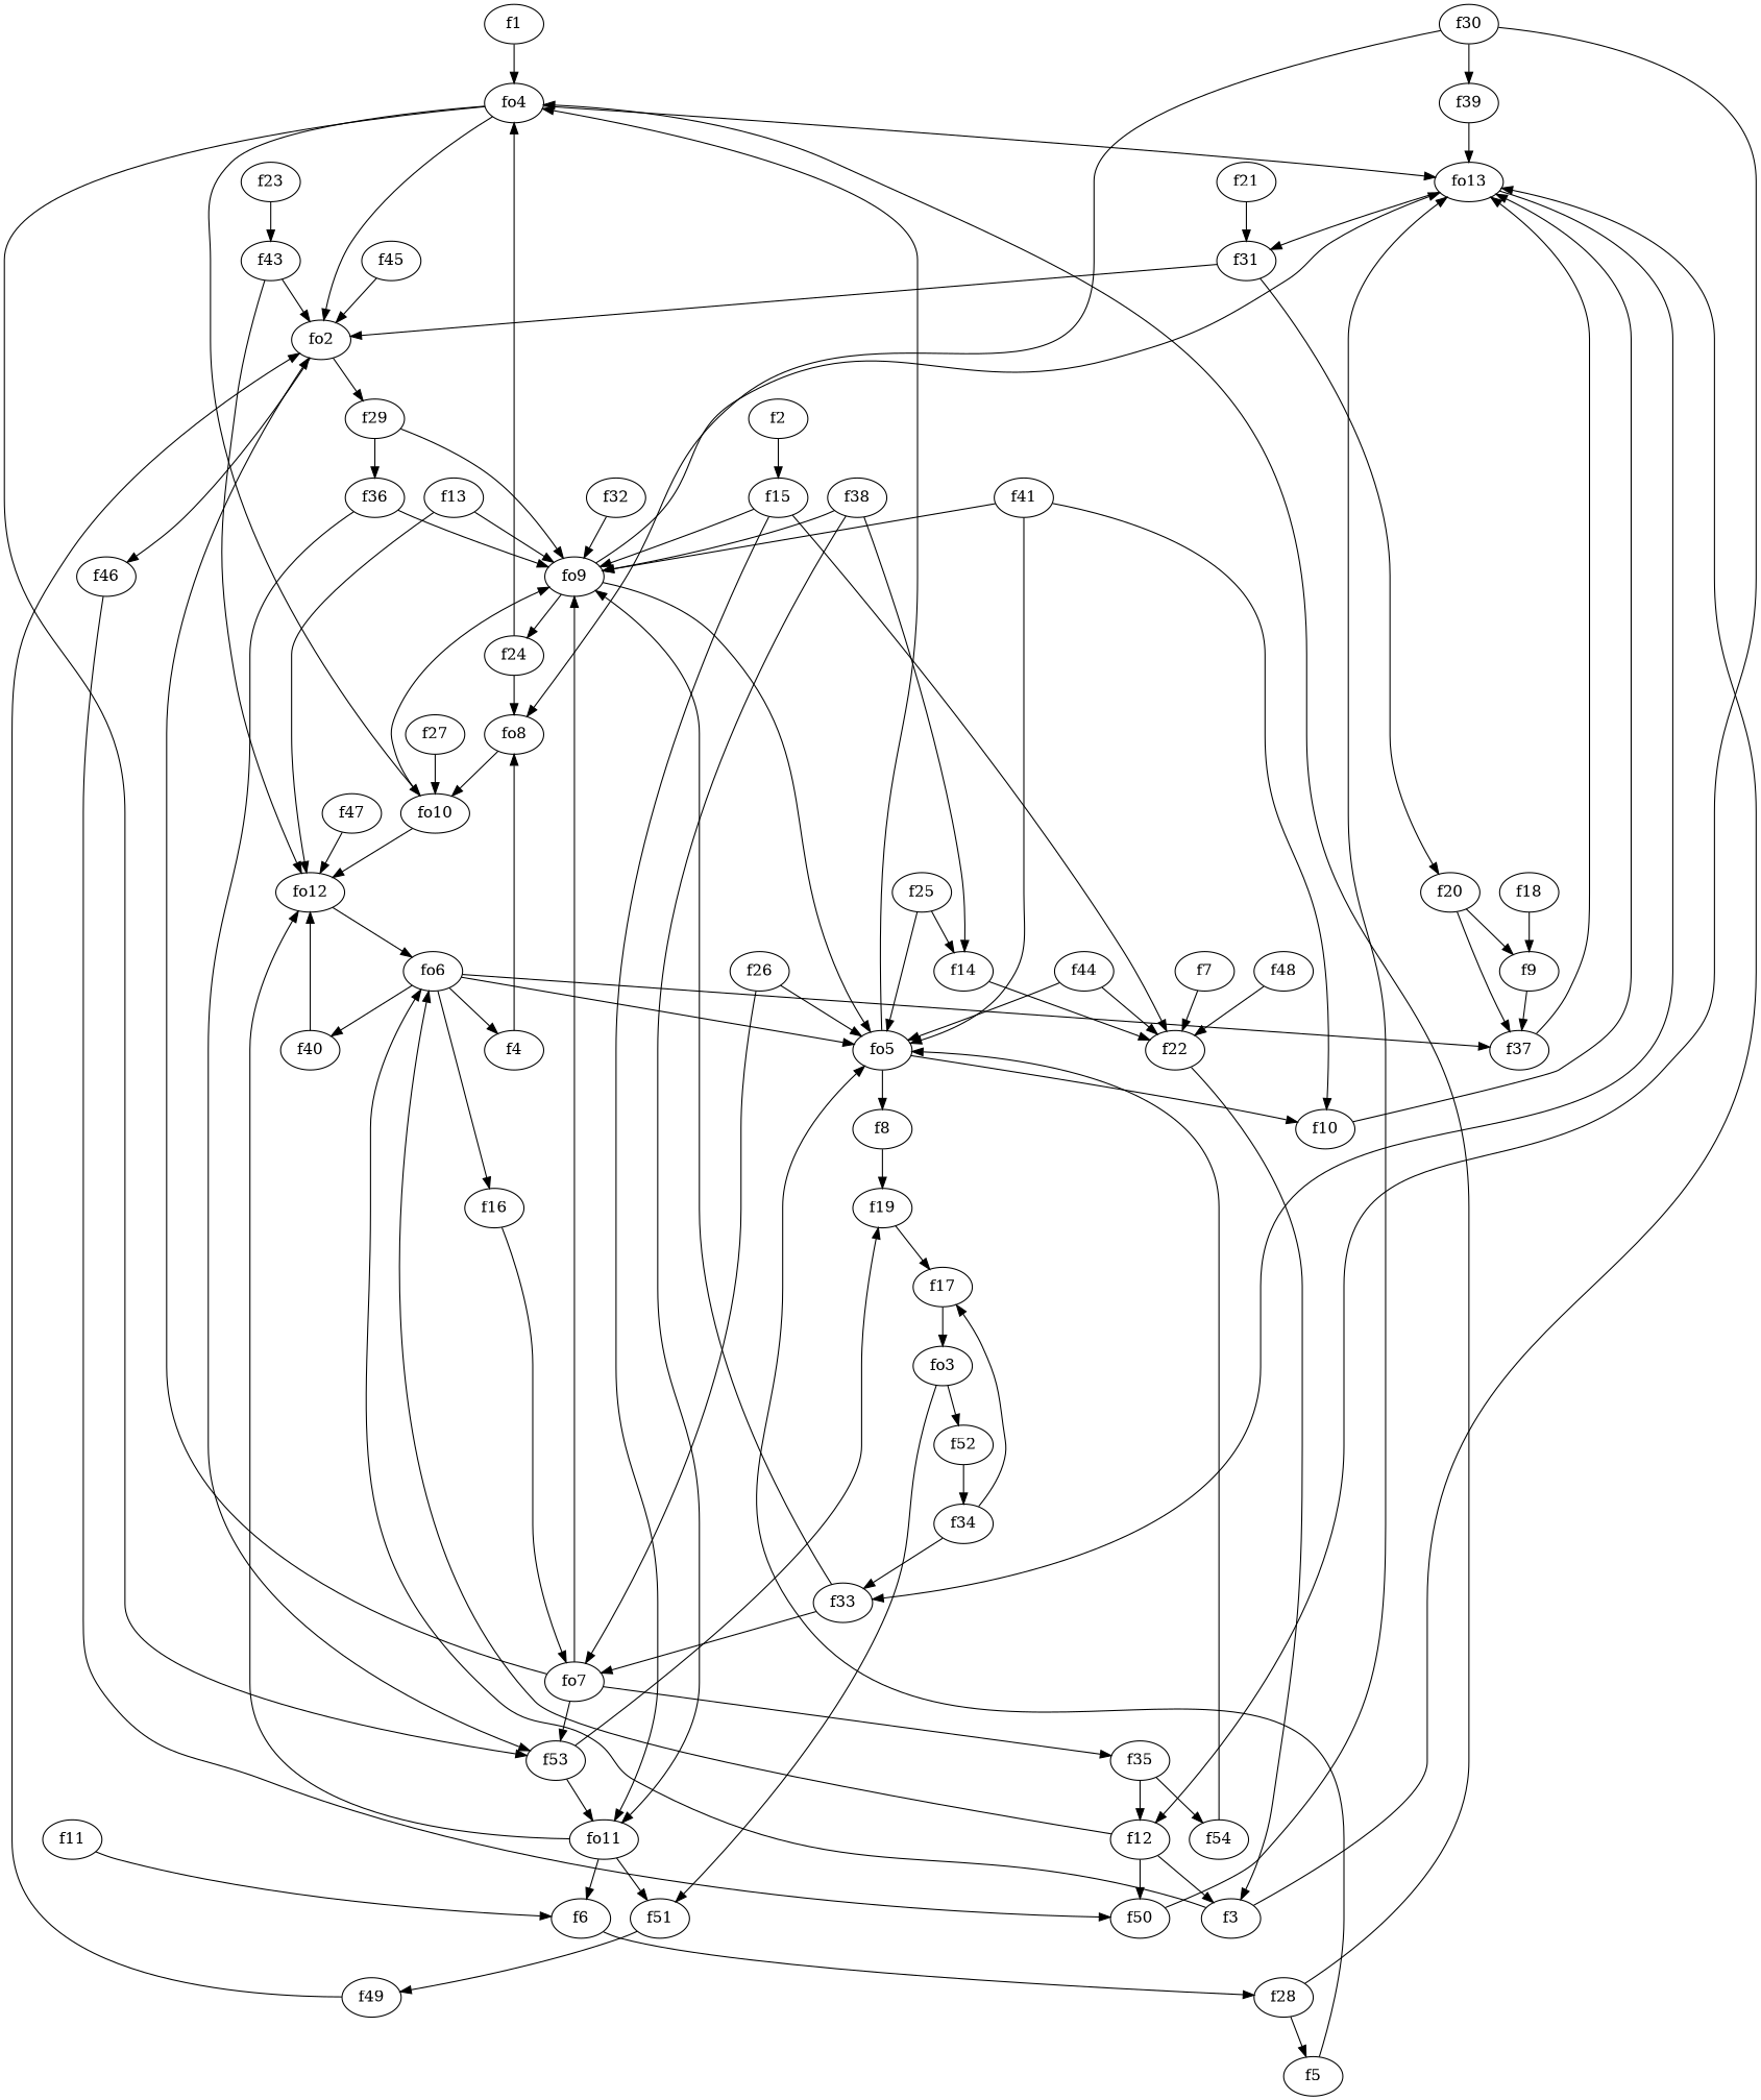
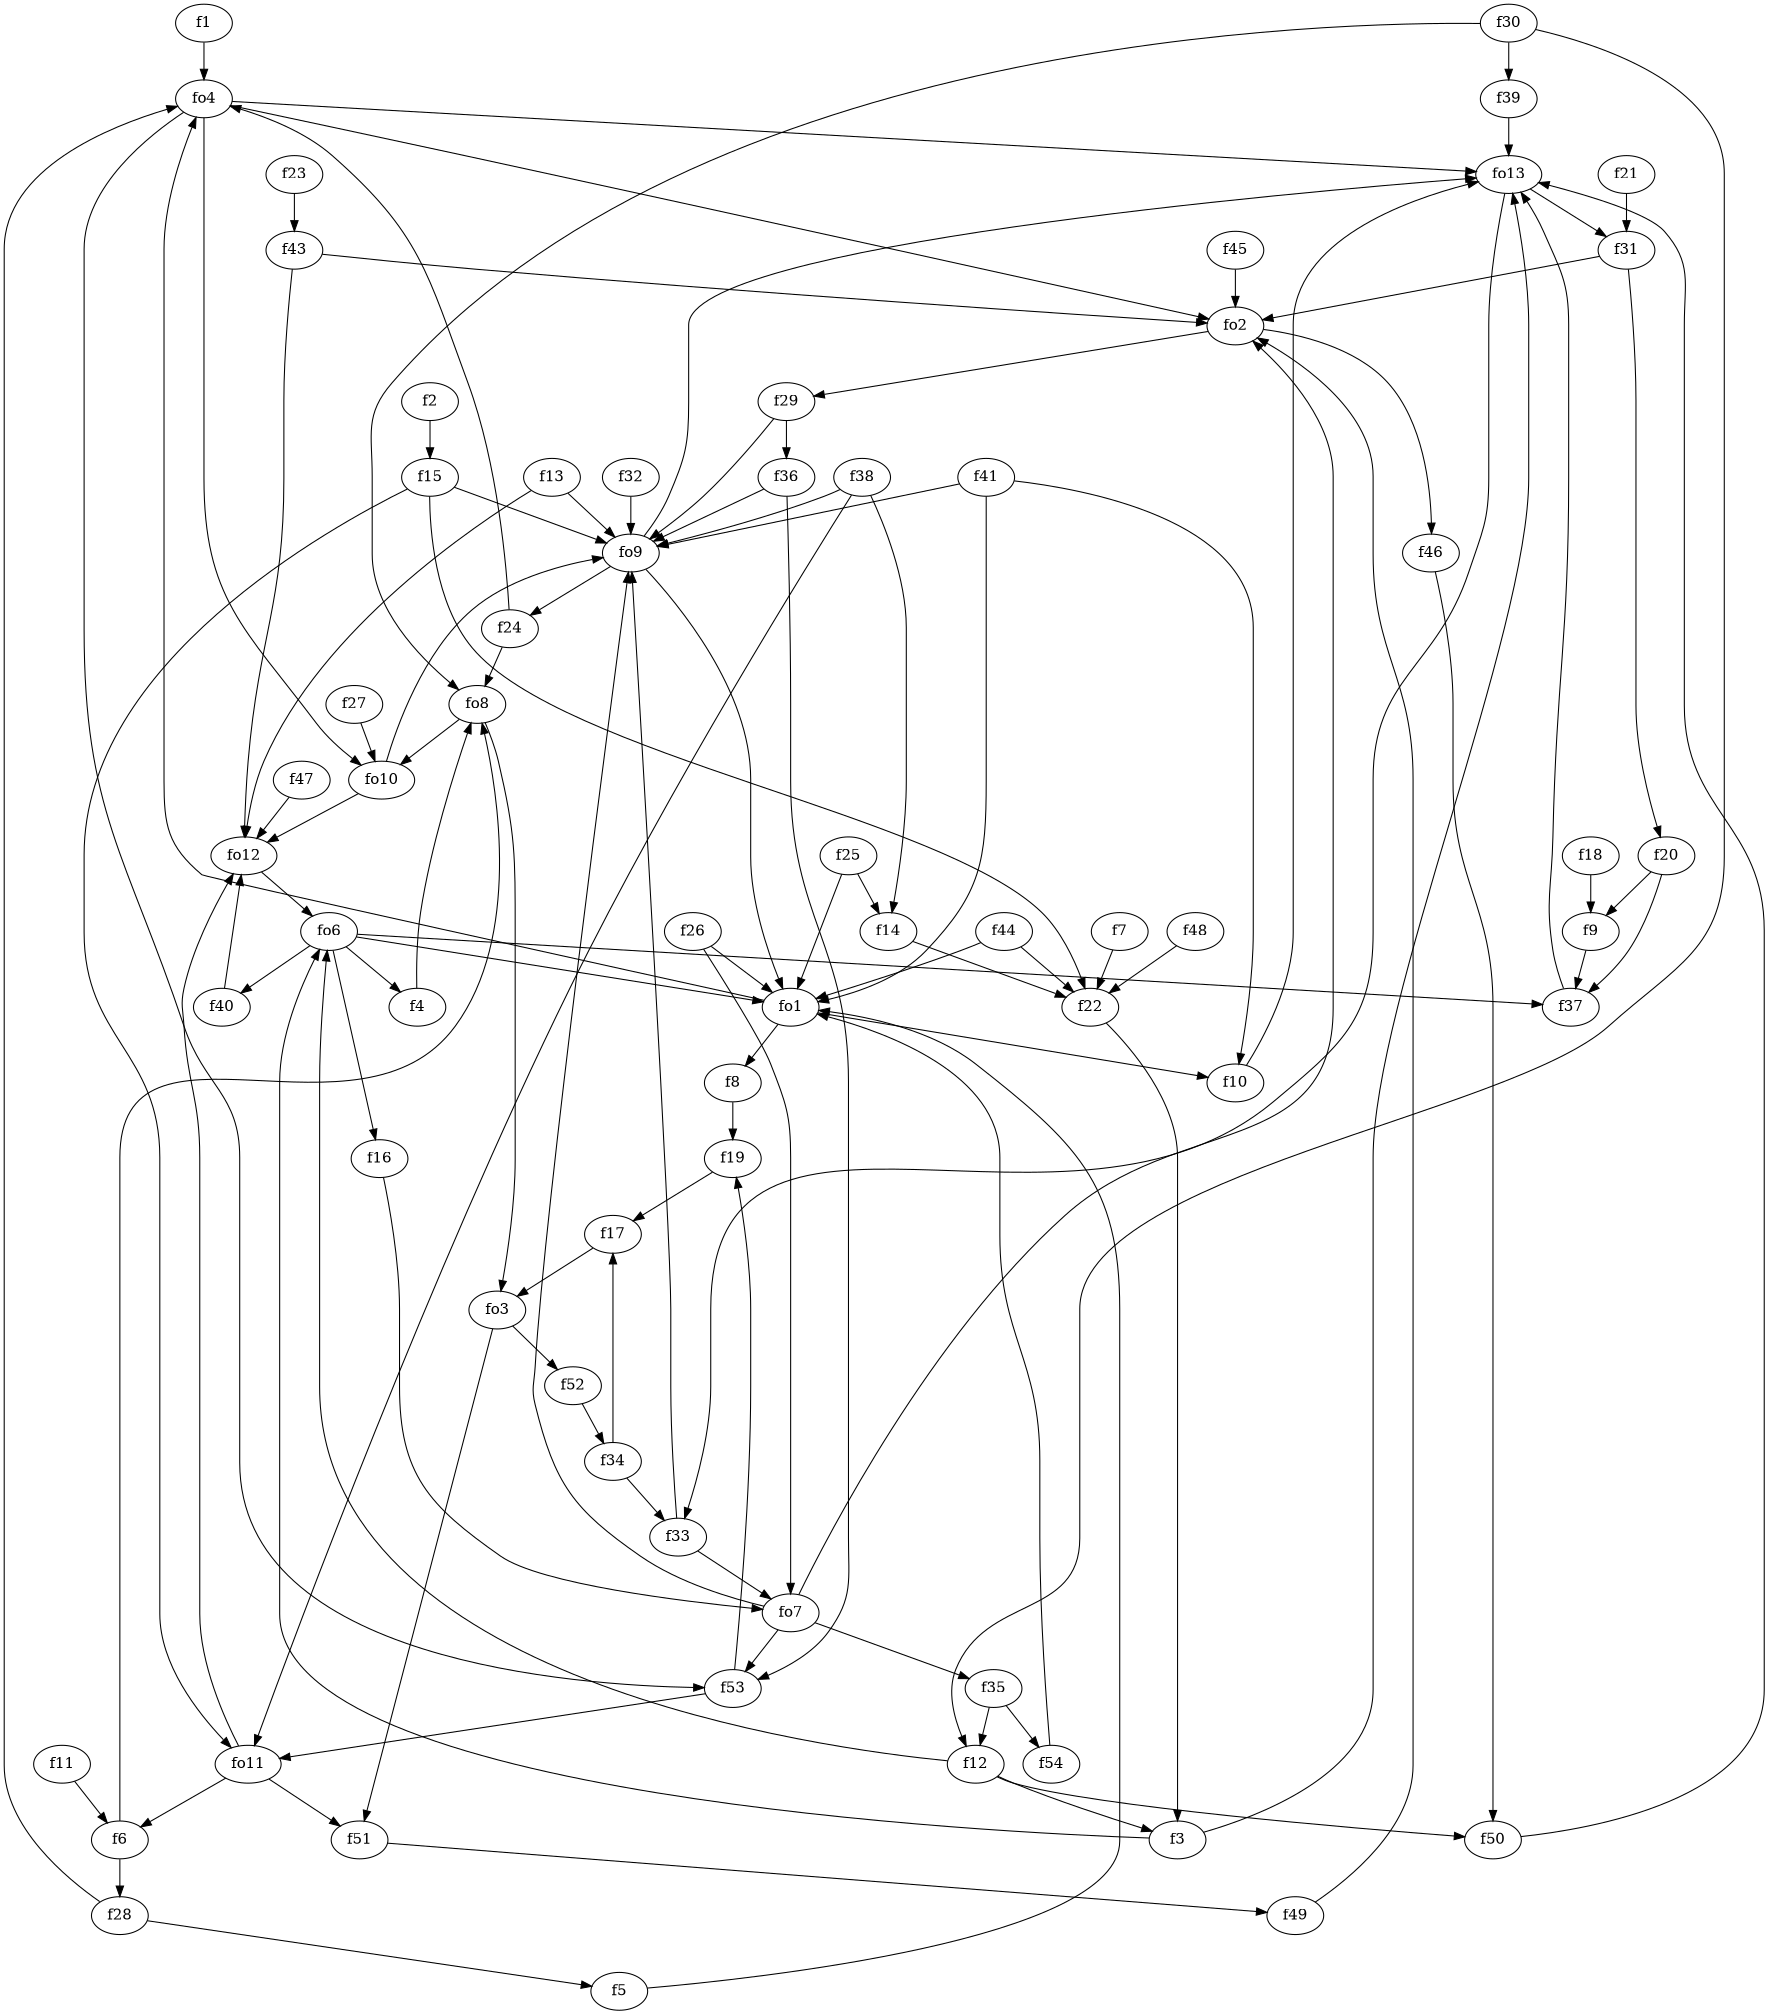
  strict digraph {
    edge [weight=2]
    f1
    fo4
    fo13
    fo10
    fo2
    f53
    f2
    f15
    f22
    fo9
    fo11
    f3
    fo6
    f4
-   fo5
+   fo5 [label=fo1]
    f37
    f16
    f40
    f31
    f33
    fo8
    fo3
    f5
    f8
    f10
    f6
    f28
    f7
    f19
    f17
    f9
    f11
    f12
    f50
    f13
    fo12
    f24
    f14
    f51
    fo7
    f35
    f52
    f18
    f20
    f21
    f23
    f43
    f25
    f26
    f27
    f29
    f36
    f30
    f39
    f46
    f32
    f34
    f54
    f38
    f41
    f44
    f45
    f47
    f48
    f49
    f1 -> fo4
    fo4 -> fo13
    fo4 -> fo10
    fo4 -> fo2
    fo4 -> f53
    fo13 -> f31
    fo13 -> f33
    fo10 -> fo9
    fo10 -> fo12
    fo2 -> f29
    fo2 -> f46
    f53 -> fo11
    f53 -> f19
    f2 -> f15
    f15 -> f22
    f15 -> fo9
    f15 -> fo11
    f22 -> f3
    fo9 -> fo13
    fo9 -> fo5
    fo9 -> f24
    fo11 -> f6
    fo11 -> fo12
    fo11 -> f51
    f3 -> fo13
    f3 -> fo6
    fo6 -> f4
    fo6 -> fo5
    fo6 -> f37
    fo6 -> f16
    fo6 -> f40
    f4 -> fo8
    fo5 -> fo4
    fo5 -> f8
    fo5 -> f10
    f37 -> fo13
    f16 -> fo7
    f40 -> fo12
    f31 -> fo2
    f31 -> f20
    f33 -> fo9
    f33 -> fo7
    fo8 -> fo10
+   fo8 -> fo3
    fo3 -> f51
    fo3 -> f52
    f5 -> fo5
    f8 -> f19
    f10 -> fo13
+   f6 -> fo8
    f6 -> f28
    f28 -> fo4
    f28 -> f5
    f7 -> f22
    f19 -> f17
    f17 -> fo3
    f9 -> f37
    f11 -> f6
    f12 -> f3
    f12 -> fo6
    f12 -> f50
    f50 -> fo13
    f13 -> fo9
    f13 -> fo12
    fo12 -> fo6
    f24 -> fo4
    f24 -> fo8
    f14 -> f22
    f51 -> f49
    fo7 -> fo2
    fo7 -> f53
    fo7 -> fo9
    fo7 -> f35
    f35 -> f12
    f35 -> f54
    f52 -> f34
    f18 -> f9
    f20 -> f37
    f20 -> f9
    f21 -> f31
    f23 -> f43
    f43 -> fo2
    f43 -> fo12
    f25 -> fo5
    f25 -> f14
    f26 -> fo5
    f26 -> fo7
    f27 -> fo10
    f29 -> fo9
    f29 -> f36
    f36 -> f53
    f36 -> fo9
    f30 -> fo8
    f30 -> f12
    f30 -> f39
    f39 -> fo13
    f46 -> f50
    f32 -> fo9
    f34 -> f33
    f34 -> f17
    f54 -> fo5
    f38 -> fo9
    f38 -> fo11
    f38 -> f14
    f41 -> fo9
    f41 -> fo5
    f41 -> f10
    f44 -> f22
    f44 -> fo5
    f45 -> fo2
    f47 -> fo12
    f48 -> f22
    f49 -> fo2
  }
